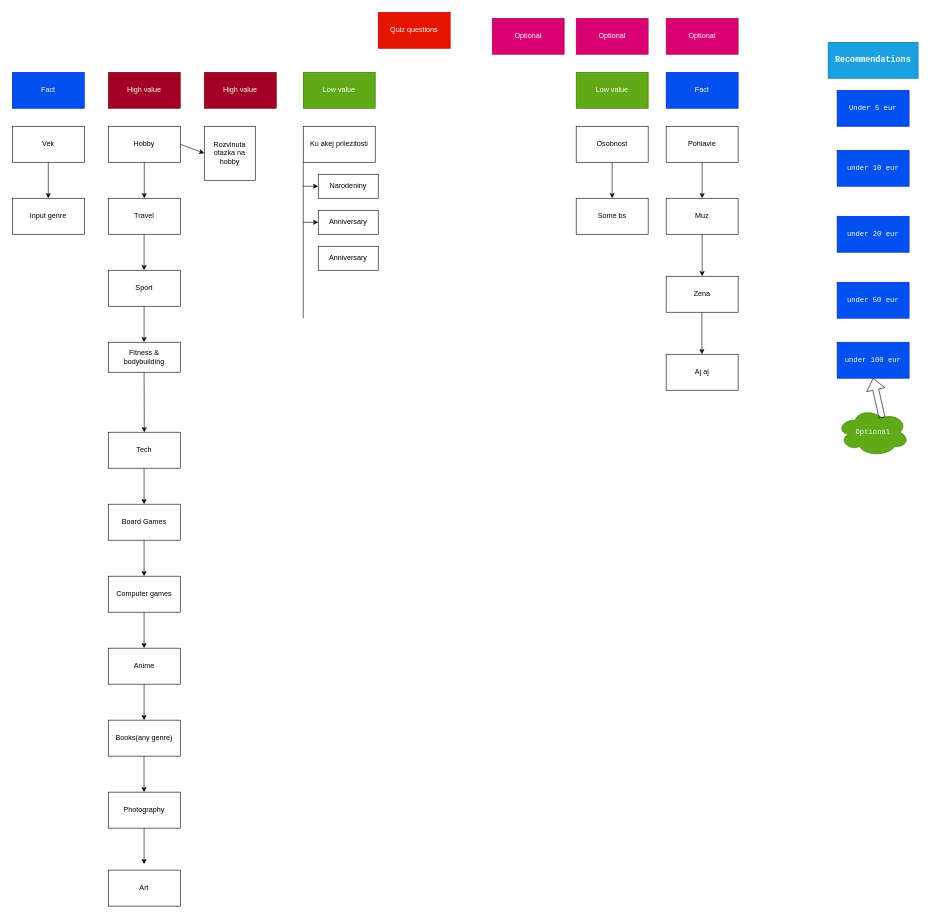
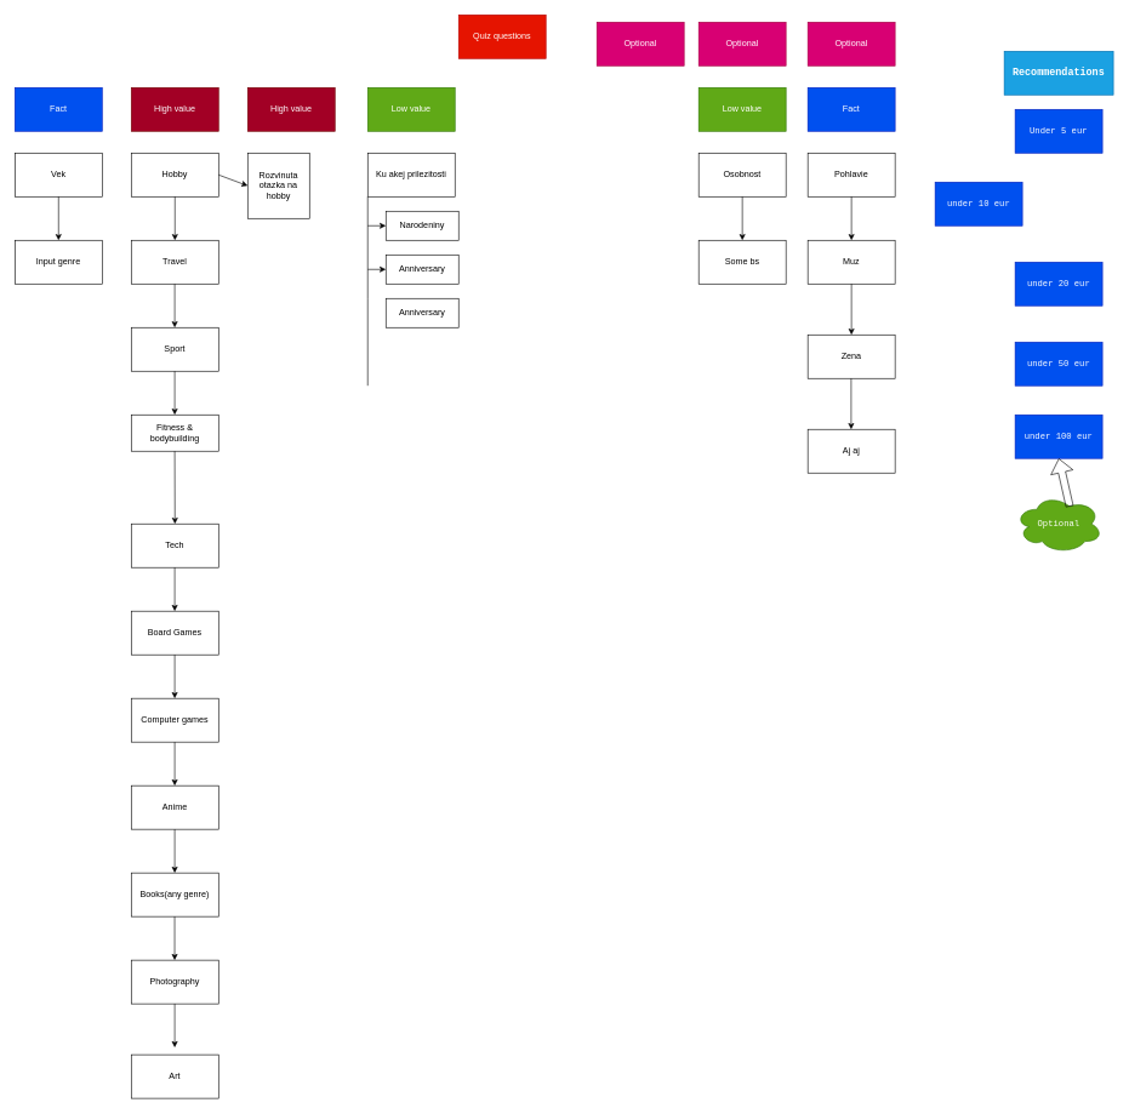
  <mxCell id="0" />
  <mxCell id="1" parent="0" />
  <mxCell id="2" value="&lt;h3&gt;Recommendations&lt;/h3&gt;" style="rounded=0;whiteSpace=wrap;html=1;fillColor=#1ba1e2;strokeColor=#006EAF;fontFamily=Courier New;fontColor=#ffffff;" parent="1" vertex="1"><mxGeometry x="1380" y="70" width="150" height="60" as="geometry" /></mxCell>
  <mxCell id="3" value="Under 5 eur" style="rounded=0;whiteSpace=wrap;html=1;fontFamily=Courier New;fillColor=#0050ef;fontColor=#ffffff;strokeColor=#001DBC;" parent="1" vertex="1"><mxGeometry x="1395" y="150" width="120" height="60" as="geometry" /></mxCell>
- <mxCell id="4" value="under 10 eur" style="rounded=0;whiteSpace=wrap;html=1;fontFamily=Courier New;fillColor=#0050ef;fontColor=#ffffff;strokeColor=#001DBC;" parent="1" vertex="1"><mxGeometry x="1395" y="250" width="120" height="60" as="geometry" /></mxCell>
+ <mxCell id="4" value="under 10 eur" style="rounded=0;whiteSpace=wrap;html=1;fontFamily=Courier New;fillColor=#0050ef;fontColor=#ffffff;strokeColor=#001DBC;" parent="1" vertex="1"><mxGeometry x="1285" y="250" width="120" height="60" as="geometry" /></mxCell>
  <mxCell id="5" value="under 20 eur" style="rounded=0;whiteSpace=wrap;html=1;fontFamily=Courier New;fillColor=#0050ef;fontColor=#ffffff;strokeColor=#001DBC;" parent="1" vertex="1"><mxGeometry x="1395" y="360" width="120" height="60" as="geometry" /></mxCell>
  <mxCell id="6" value="under 50 eur" style="rounded=0;whiteSpace=wrap;html=1;fontFamily=Courier New;fillColor=#0050ef;fontColor=#ffffff;strokeColor=#001DBC;" parent="1" vertex="1"><mxGeometry x="1395" y="470" width="120" height="60" as="geometry" /></mxCell>
  <mxCell id="7" value="under 100 eur" style="rounded=0;whiteSpace=wrap;html=1;fontFamily=Courier New;fillColor=#0050ef;fontColor=#ffffff;strokeColor=#001DBC;" parent="1" vertex="1"><mxGeometry x="1395" y="570" width="120" height="60" as="geometry" /></mxCell>
  <mxCell id="8" value="Optional" style="ellipse;shape=cloud;whiteSpace=wrap;html=1;fontFamily=Courier New;fillColor=#60a917;fontColor=#ffffff;strokeColor=#2D7600;" parent="1" vertex="1"><mxGeometry x="1395" y="680" width="120" height="80" as="geometry" /></mxCell>
  <mxCell id="9" value="" style="shape=flexArrow;endArrow=classic;html=1;fontFamily=Courier New;entryX=0.5;entryY=1;entryDx=0;entryDy=0;exitX=0.625;exitY=0.2;exitDx=0;exitDy=0;exitPerimeter=0;" parent="1" source="8" target="7" edge="1"><mxGeometry width="50" height="50" relative="1" as="geometry"><mxPoint x="1501" y="700" as="sourcePoint" /><mxPoint x="1455" y="630" as="targetPoint" /></mxGeometry></mxCell>
  <mxCell id="10" value="&lt;font face=&quot;Helvetica&quot;&gt;Quiz questions&lt;/font&gt;" style="rounded=0;whiteSpace=wrap;html=1;fontFamily=Courier New;fillColor=#e51400;fontColor=#ffffff;strokeColor=#B20000;" parent="1" vertex="1"><mxGeometry x="630" y="20" width="120" height="60" as="geometry" /></mxCell>
  <mxCell id="11" value="Vek" style="rounded=0;whiteSpace=wrap;html=1;fontFamily=Helvetica;" parent="1" vertex="1"><mxGeometry x="20" y="210" width="120" height="60" as="geometry" /></mxCell>
  <mxCell id="12" value="Osobnost" style="rounded=0;whiteSpace=wrap;html=1;fontFamily=Helvetica;" parent="1" vertex="1"><mxGeometry x="960" y="210" width="120" height="60" as="geometry" /></mxCell>
  <mxCell id="13" value="Hobby" style="rounded=0;whiteSpace=wrap;html=1;fontFamily=Helvetica;" parent="1" vertex="1"><mxGeometry x="180" y="210" width="120" height="60" as="geometry" /></mxCell>
  <mxCell id="14" value="Rozvinuta otazka na hobby" style="rounded=0;whiteSpace=wrap;html=1;fontFamily=Helvetica;" parent="1" vertex="1"><mxGeometry x="340" y="210" width="85" height="90" as="geometry" /></mxCell>
  <mxCell id="15" value="Fact" style="rounded=0;whiteSpace=wrap;html=1;fontFamily=Helvetica;fillColor=#0050ef;fontColor=#ffffff;strokeColor=#001DBC;" parent="1" vertex="1"><mxGeometry x="20" y="120" width="120" height="60" as="geometry" /></mxCell>
  <mxCell id="16" value="Low value" style="rounded=0;whiteSpace=wrap;html=1;fontFamily=Helvetica;fillColor=#60a917;fontColor=#ffffff;strokeColor=#2D7600;" parent="1" vertex="1"><mxGeometry x="960" y="120" width="120" height="60" as="geometry" /></mxCell>
  <mxCell id="17" value="Ku akej prilezitosti" style="rounded=0;whiteSpace=wrap;html=1;fontFamily=Helvetica;" parent="1" vertex="1"><mxGeometry x="505" y="210" width="120" height="60" as="geometry" /></mxCell>
  <mxCell id="18" value="" style="endArrow=none;html=1;fontFamily=Helvetica;entryX=0;entryY=1;entryDx=0;entryDy=0;" parent="1" target="17" edge="1"><mxGeometry width="50" height="50" relative="1" as="geometry"><mxPoint x="505" y="410" as="sourcePoint" /><mxPoint x="470" y="390" as="targetPoint" /></mxGeometry></mxCell>
  <mxCell id="19" value="" style="endArrow=classic;html=1;fontFamily=Helvetica;" parent="1" edge="1"><mxGeometry width="50" height="50" relative="1" as="geometry"><mxPoint x="505" y="310" as="sourcePoint" /><mxPoint x="530" y="310" as="targetPoint" /></mxGeometry></mxCell>
  <mxCell id="20" value="Narodeniny" style="rounded=0;whiteSpace=wrap;html=1;fontFamily=Helvetica;" parent="1" vertex="1"><mxGeometry x="530" y="290" width="100" height="40" as="geometry" /></mxCell>
  <mxCell id="21" value="" style="endArrow=classic;html=1;fontFamily=Helvetica;" parent="1" edge="1"><mxGeometry width="50" height="50" relative="1" as="geometry"><mxPoint x="505" y="370" as="sourcePoint" /><mxPoint x="530" y="370" as="targetPoint" /></mxGeometry></mxCell>
  <mxCell id="22" value="Anniversary" style="rounded=0;whiteSpace=wrap;html=1;fontFamily=Helvetica;" parent="1" vertex="1"><mxGeometry x="530" y="350" width="100" height="40" as="geometry" /></mxCell>
  <mxCell id="23" value="Anniversary" style="rounded=0;whiteSpace=wrap;html=1;fontFamily=Helvetica;" parent="1" vertex="1"><mxGeometry x="530" y="410" width="100" height="40" as="geometry" /></mxCell>
  <mxCell id="24" value="" style="endArrow=none;html=1;fontFamily=Helvetica;" parent="1" edge="1"><mxGeometry width="50" height="50" relative="1" as="geometry"><mxPoint x="505" y="530" as="sourcePoint" /><mxPoint x="505" y="410" as="targetPoint" /></mxGeometry></mxCell>
  <mxCell id="25" value="" style="endArrow=classic;html=1;fontFamily=Helvetica;exitX=1;exitY=0.5;exitDx=0;exitDy=0;entryX=0;entryY=0.5;entryDx=0;entryDy=0;" parent="1" source="13" target="14" edge="1"><mxGeometry width="50" height="50" relative="1" as="geometry"><mxPoint x="400" y="340" as="sourcePoint" /><mxPoint x="450" y="290" as="targetPoint" /></mxGeometry></mxCell>
  <mxCell id="26" value="Low value" style="rounded=0;whiteSpace=wrap;html=1;fontFamily=Helvetica;fillColor=#60a917;fontColor=#ffffff;strokeColor=#2D7600;" parent="1" vertex="1"><mxGeometry x="505" y="120" width="120" height="60" as="geometry" /></mxCell>
  <mxCell id="27" value="High value" style="rounded=0;whiteSpace=wrap;html=1;fontFamily=Helvetica;fillColor=#a20025;fontColor=#ffffff;strokeColor=#6F0000;" parent="1" vertex="1"><mxGeometry x="180" y="120" width="120" height="60" as="geometry" /></mxCell>
  <mxCell id="28" value="High value" style="rounded=0;whiteSpace=wrap;html=1;fontFamily=Helvetica;fillColor=#a20025;fontColor=#ffffff;strokeColor=#6F0000;" parent="1" vertex="1"><mxGeometry x="340" y="120" width="120" height="60" as="geometry" /></mxCell>
  <mxCell id="29" value="Pohlavie" style="rounded=0;whiteSpace=wrap;html=1;fontFamily=Helvetica;" parent="1" vertex="1"><mxGeometry x="1110" y="210" width="120" height="60" as="geometry" /></mxCell>
  <mxCell id="30" value="Fact" style="rounded=0;whiteSpace=wrap;html=1;fontFamily=Helvetica;fillColor=#0050ef;fontColor=#ffffff;strokeColor=#001DBC;" parent="1" vertex="1"><mxGeometry x="1110" y="120" width="120" height="60" as="geometry" /></mxCell>
  <mxCell id="31" value="" style="endArrow=classic;html=1;fontFamily=Helvetica;exitX=0.5;exitY=1;exitDx=0;exitDy=0;" parent="1" source="29" edge="1"><mxGeometry width="50" height="50" relative="1" as="geometry"><mxPoint x="1130" y="350" as="sourcePoint" /><mxPoint x="1170" y="330" as="targetPoint" /></mxGeometry></mxCell>
  <mxCell id="32" value="Muz" style="rounded=0;whiteSpace=wrap;html=1;fontFamily=Helvetica;" parent="1" vertex="1"><mxGeometry x="1110" y="330" width="120" height="60" as="geometry" /></mxCell>
  <mxCell id="33" value="" style="endArrow=classic;html=1;fontFamily=Helvetica;exitX=0.5;exitY=1;exitDx=0;exitDy=0;" parent="1" source="32" edge="1"><mxGeometry width="50" height="50" relative="1" as="geometry"><mxPoint x="1130" y="510" as="sourcePoint" /><mxPoint x="1170" y="460" as="targetPoint" /></mxGeometry></mxCell>
  <mxCell id="34" value="Zena" style="rounded=0;whiteSpace=wrap;html=1;fontFamily=Helvetica;" parent="1" vertex="1"><mxGeometry x="1110" y="460" width="120" height="60" as="geometry" /></mxCell>
  <mxCell id="35" value="" style="endArrow=classic;html=1;fontFamily=Helvetica;exitX=0.5;exitY=1;exitDx=0;exitDy=0;" parent="1" edge="1"><mxGeometry width="50" height="50" relative="1" as="geometry"><mxPoint x="1169.58" y="520" as="sourcePoint" /><mxPoint x="1169.58" y="590" as="targetPoint" /></mxGeometry></mxCell>
  <mxCell id="36" value="Aj aj" style="rounded=0;whiteSpace=wrap;html=1;fontFamily=Helvetica;" parent="1" vertex="1"><mxGeometry x="1110" y="590" width="120" height="60" as="geometry" /></mxCell>
  <mxCell id="37" value="" style="endArrow=classic;html=1;fontFamily=Helvetica;exitX=0.5;exitY=1;exitDx=0;exitDy=0;" parent="1" source="11" edge="1"><mxGeometry width="50" height="50" relative="1" as="geometry"><mxPoint x="210" y="400" as="sourcePoint" /><mxPoint x="80" y="330" as="targetPoint" /></mxGeometry></mxCell>
  <mxCell id="38" value="Input genre" style="rounded=0;whiteSpace=wrap;html=1;fontFamily=Helvetica;" parent="1" vertex="1"><mxGeometry x="20" y="330" width="120" height="60" as="geometry" /></mxCell>
  <mxCell id="39" value="Some bs" style="rounded=0;whiteSpace=wrap;html=1;fontFamily=Helvetica;" parent="1" vertex="1"><mxGeometry x="960" y="330" width="120" height="60" as="geometry" /></mxCell>
  <mxCell id="40" value="" style="endArrow=classic;html=1;fontFamily=Helvetica;exitX=0.5;exitY=1;exitDx=0;exitDy=0;entryX=0.5;entryY=0;entryDx=0;entryDy=0;" parent="1" source="12" target="39" edge="1"><mxGeometry width="50" height="50" relative="1" as="geometry"><mxPoint x="1310" y="390" as="sourcePoint" /><mxPoint x="1360" y="340" as="targetPoint" /></mxGeometry></mxCell>
  <mxCell id="41" value="Optional" style="rounded=0;whiteSpace=wrap;html=1;fontFamily=Helvetica;fillColor=#d80073;fontColor=#ffffff;strokeColor=#A50040;" parent="1" vertex="1"><mxGeometry x="960" y="30" width="120" height="60" as="geometry" /></mxCell>
  <mxCell id="42" value="Optional" style="rounded=0;whiteSpace=wrap;html=1;fontFamily=Helvetica;fillColor=#d80073;fontColor=#ffffff;strokeColor=#A50040;" parent="1" vertex="1"><mxGeometry x="820" y="30" width="120" height="60" as="geometry" /></mxCell>
  <mxCell id="43" value="Optional" style="rounded=0;whiteSpace=wrap;html=1;fontFamily=Helvetica;fillColor=#d80073;fontColor=#ffffff;strokeColor=#A50040;" parent="1" vertex="1"><mxGeometry x="1110" y="30" width="120" height="60" as="geometry" /></mxCell>
  <mxCell id="44" value="" style="endArrow=classic;html=1;exitX=0.5;exitY=1;exitDx=0;exitDy=0;" edge="1" parent="1" source="13"><mxGeometry width="50" height="50" relative="1" as="geometry"><mxPoint x="190" y="340" as="sourcePoint" /><mxPoint x="240" y="330" as="targetPoint" /></mxGeometry></mxCell>
  <mxCell id="45" value="Travel" style="rounded=0;whiteSpace=wrap;html=1;" vertex="1" parent="1"><mxGeometry x="180" y="330" width="120" height="60" as="geometry" /></mxCell>
  <mxCell id="46" value="" style="endArrow=classic;html=1;exitX=0.5;exitY=1;exitDx=0;exitDy=0;" edge="1" parent="1"><mxGeometry width="50" height="50" relative="1" as="geometry"><mxPoint x="239.71" y="390" as="sourcePoint" /><mxPoint x="239.71" y="450" as="targetPoint" /></mxGeometry></mxCell>
  <mxCell id="47" value="Sport" style="rounded=0;whiteSpace=wrap;html=1;" vertex="1" parent="1"><mxGeometry x="180" y="450" width="120" height="60" as="geometry" /></mxCell>
  <mxCell id="48" value="" style="endArrow=classic;html=1;exitX=0.5;exitY=1;exitDx=0;exitDy=0;" edge="1" parent="1"><mxGeometry width="50" height="50" relative="1" as="geometry"><mxPoint x="239.71" y="510" as="sourcePoint" /><mxPoint x="239.71" y="570" as="targetPoint" /></mxGeometry></mxCell>
  <mxCell id="49" value="Tech" style="rounded=0;whiteSpace=wrap;html=1;" vertex="1" parent="1"><mxGeometry x="180" y="720" width="120" height="60" as="geometry" /></mxCell>
  <mxCell id="50" value="" style="endArrow=classic;html=1;exitX=0.5;exitY=1;exitDx=0;exitDy=0;" edge="1" parent="1"><mxGeometry width="50" height="50" relative="1" as="geometry"><mxPoint x="239.71" y="780" as="sourcePoint" /><mxPoint x="239.71" y="840" as="targetPoint" /></mxGeometry></mxCell>
  <mxCell id="51" value="Board Games" style="rounded=0;whiteSpace=wrap;html=1;" vertex="1" parent="1"><mxGeometry x="180" y="840" width="120" height="60" as="geometry" /></mxCell>
  <mxCell id="52" value="" style="endArrow=classic;html=1;exitX=0.5;exitY=1;exitDx=0;exitDy=0;" edge="1" parent="1"><mxGeometry width="50" height="50" relative="1" as="geometry"><mxPoint x="239.71" y="900" as="sourcePoint" /><mxPoint x="239.71" y="960" as="targetPoint" /></mxGeometry></mxCell>
  <mxCell id="53" value="Computer games" style="rounded=0;whiteSpace=wrap;html=1;" vertex="1" parent="1"><mxGeometry x="180" y="960" width="120" height="60" as="geometry" /></mxCell>
  <mxCell id="54" value="Fitness &amp;amp; bodybuilding" style="rounded=0;whiteSpace=wrap;html=1;fontFamily=Helvetica;" vertex="1" parent="1"><mxGeometry x="180" y="570" width="120" height="50" as="geometry" /></mxCell>
  <mxCell id="55" value="" style="endArrow=classic;html=1;exitX=0.5;exitY=1;exitDx=0;exitDy=0;" edge="1" parent="1"><mxGeometry width="50" height="50" relative="1" as="geometry"><mxPoint x="239.71" y="1020" as="sourcePoint" /><mxPoint x="239.71" y="1080" as="targetPoint" /></mxGeometry></mxCell>
  <mxCell id="56" value="Anime" style="rounded=0;whiteSpace=wrap;html=1;" vertex="1" parent="1"><mxGeometry x="180" y="1080" width="120" height="60" as="geometry" /></mxCell>
  <mxCell id="57" value="" style="endArrow=classic;html=1;exitX=0.5;exitY=1;exitDx=0;exitDy=0;" edge="1" parent="1"><mxGeometry width="50" height="50" relative="1" as="geometry"><mxPoint x="239.71" y="1140" as="sourcePoint" /><mxPoint x="239.71" y="1200" as="targetPoint" /></mxGeometry></mxCell>
  <mxCell id="58" value="Books(any genre)" style="rounded=0;whiteSpace=wrap;html=1;" vertex="1" parent="1"><mxGeometry x="180" y="1200" width="120" height="60" as="geometry" /></mxCell>
  <mxCell id="59" value="" style="endArrow=classic;html=1;exitX=0.5;exitY=1;exitDx=0;exitDy=0;" edge="1" parent="1"><mxGeometry width="50" height="50" relative="1" as="geometry"><mxPoint x="239.62" y="1260" as="sourcePoint" /><mxPoint x="239.62" y="1320" as="targetPoint" /></mxGeometry></mxCell>
  <mxCell id="60" value="Photography" style="rounded=0;whiteSpace=wrap;html=1;" vertex="1" parent="1"><mxGeometry x="180" y="1320" width="120" height="60" as="geometry" /></mxCell>
  <mxCell id="61" value="" style="endArrow=classic;html=1;exitX=0.5;exitY=1;exitDx=0;exitDy=0;" edge="1" parent="1"><mxGeometry width="50" height="50" relative="1" as="geometry"><mxPoint x="239.71" y="1380" as="sourcePoint" /><mxPoint x="239.71" y="1440" as="targetPoint" /></mxGeometry></mxCell>
  <mxCell id="62" value="Art" style="rounded=0;whiteSpace=wrap;html=1;" vertex="1" parent="1"><mxGeometry x="180" y="1450" width="120" height="60" as="geometry" /></mxCell>
  <mxCell id="63" value="" style="endArrow=classic;html=1;exitX=0.5;exitY=1;exitDx=0;exitDy=0;entryX=0.5;entryY=0;entryDx=0;entryDy=0;" edge="1" parent="1" target="49"><mxGeometry width="50" height="50" relative="1" as="geometry"><mxPoint x="239.71" y="620" as="sourcePoint" /><mxPoint x="239.71" y="680" as="targetPoint" /></mxGeometry></mxCell>
